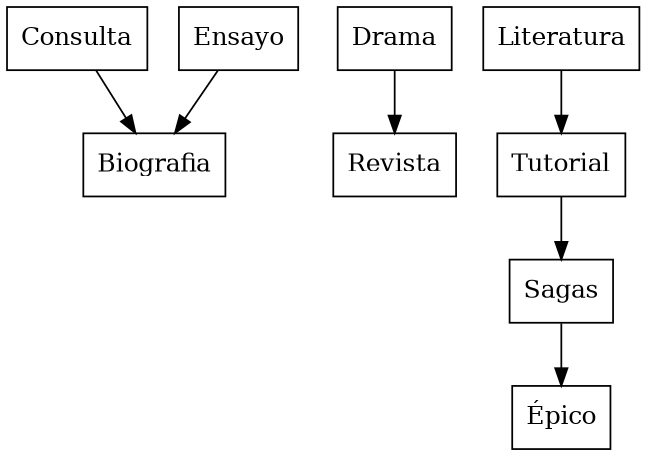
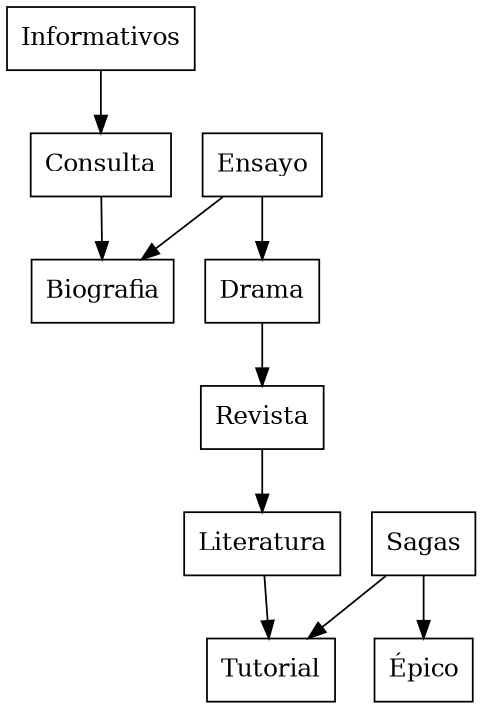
  digraph {
    rankdir=TB
    node [shape=box]
+   Informativos
    Consulta
    Biografia
    Ensayo
    Drama
    Revista
    Literatura
    Tutorial
    Sagas
    "Épico"
+   Informativos -> Consulta
    Consulta -> Biografia
    Ensayo -> Biografia
+   Ensayo -> Drama
    Drama -> Revista
+   Revista -> Literatura
    Literatura -> Tutorial
-   Tutorial -> Sagas
+   Sagas -> Tutorial
    Sagas -> "Épico"
  }
